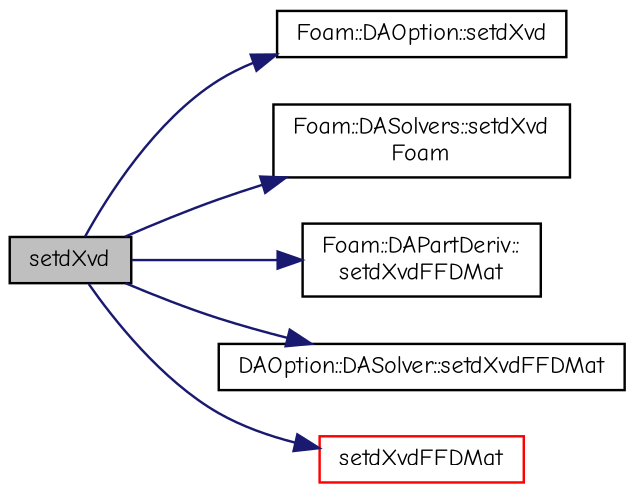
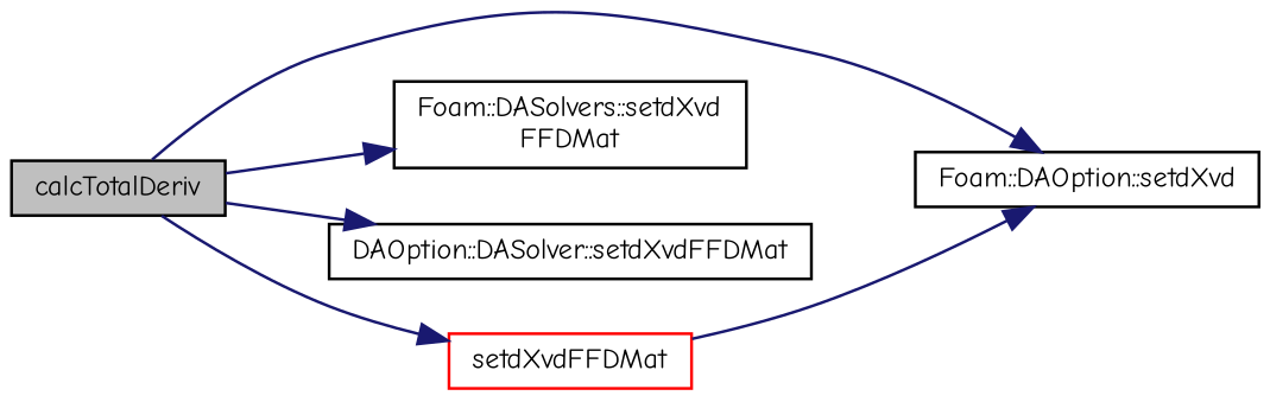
  digraph {
    fontname="Comic Neue"
    rankdir=LR
    node [color=black fontname="Comic Neue" fontsize=10 shape=record]
    edge [color=midnightblue fontname="Comic Neue" fontsize=10 labelfontname=Helvetica labelfontsize=10 style=solid]
-   n1 [fillcolor=grey75 fontcolor=black height=0.2 label=setdXvd style=filled width=0.4]
+   n1 [fillcolor=grey75 fontcolor=black height=0.2 label=calcTotalDeriv style=filled width=0.4]
    n2 [height=0.2 label="Foam::DAOption::setdXvd" width=0.4]
-   n3 [height=0.2 label="Foam::DASolvers::setdXvd\lFoam" width=0.4]
-   n4 [height=0.2 label="Foam::DAPartDeriv::\lsetdXvdFFDMat" width=0.4]
+   n3 [height=0.2 label="Foam::DASolvers::setdXvd\lFFDMat" width=0.4]
    n5 [height=0.2 label="DAOption::DASolver::setdXvdFFDMat" width=0.4]
    n6 [color=red height=0.2 label=setdXvdFFDMat width=0.4]
    n1 -> n2
    n1 -> n3
-   n1 -> n4
    n1 -> n5
    n1 -> n6
+   n6 -> n2
  }
